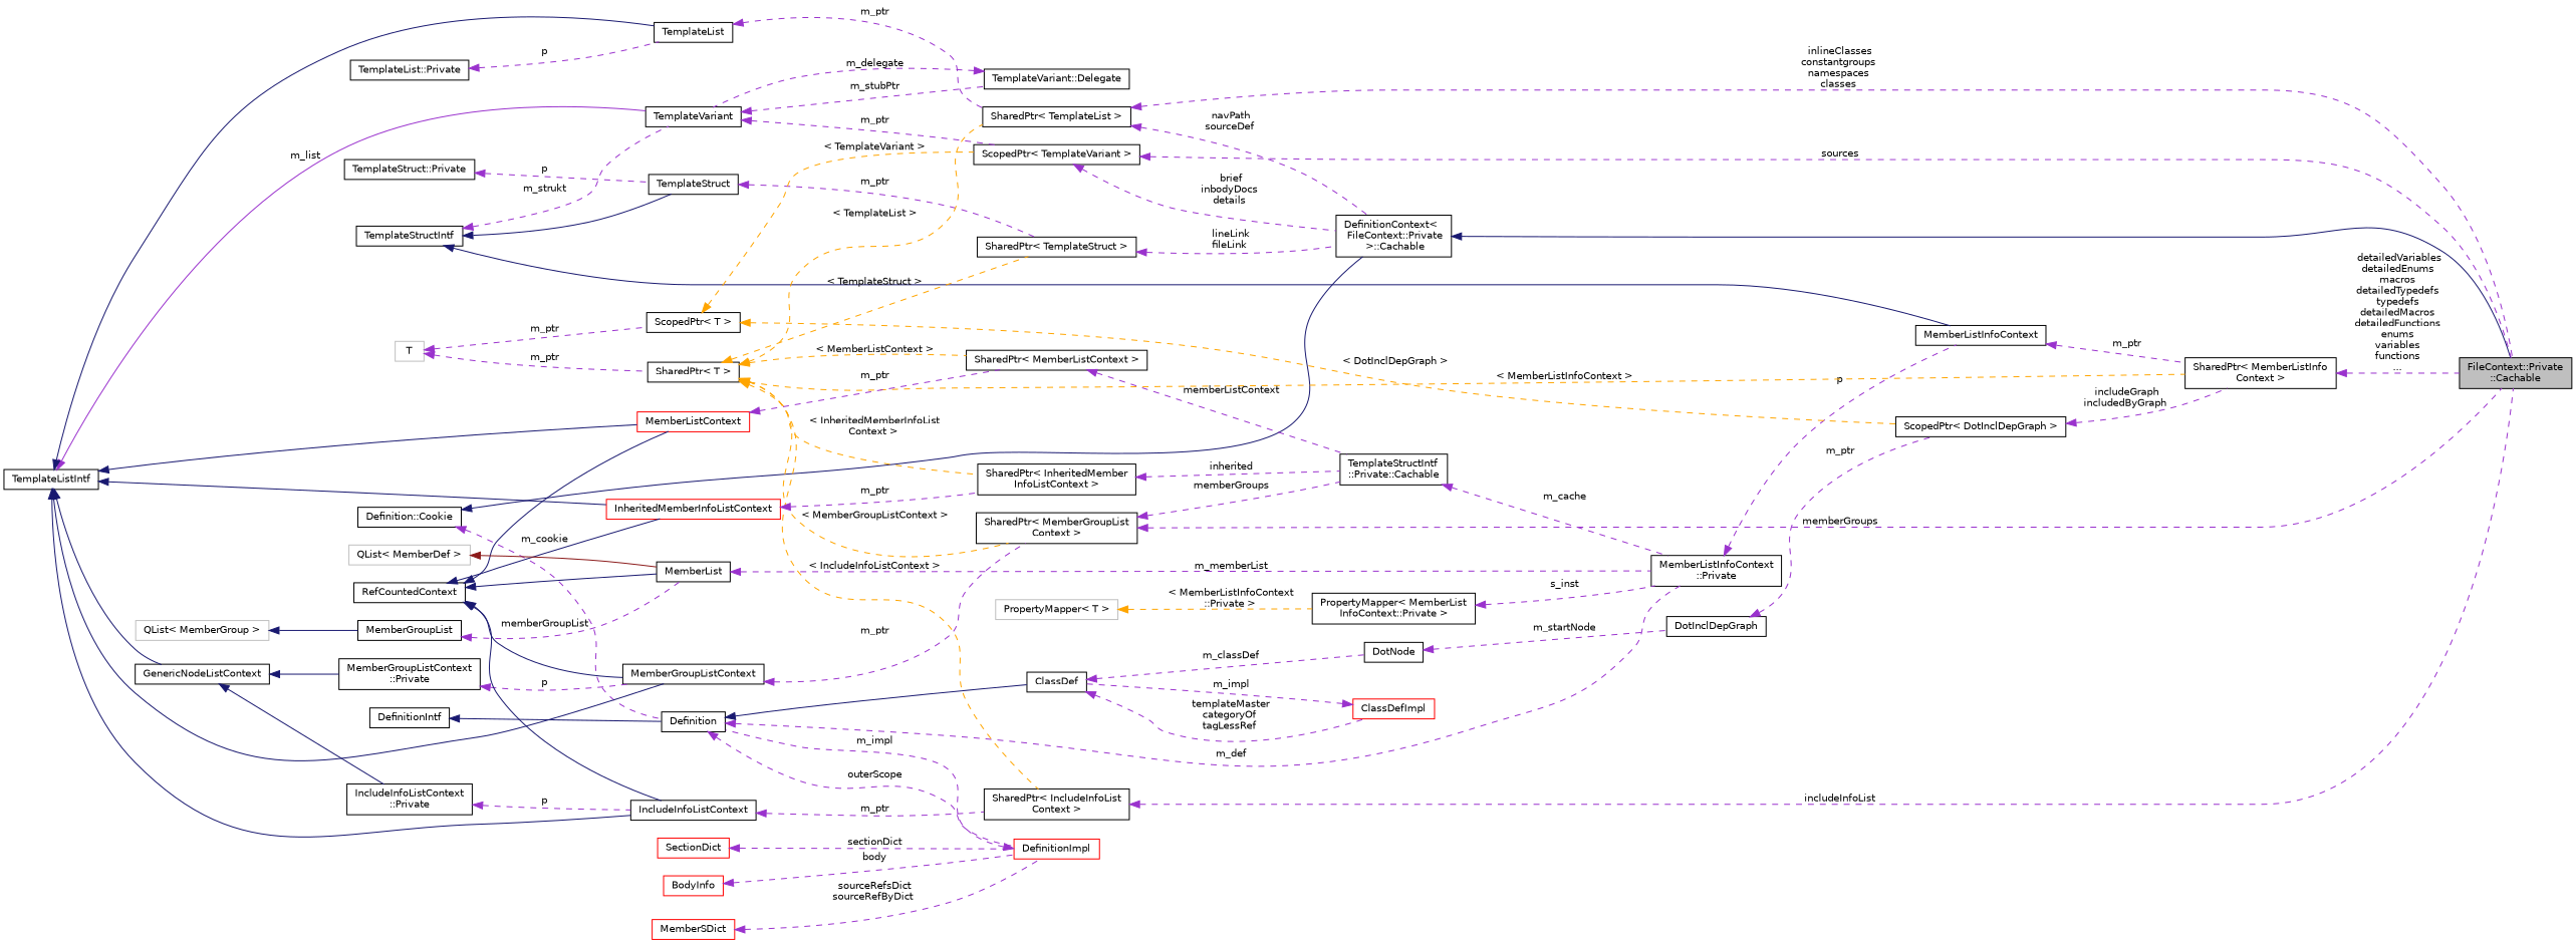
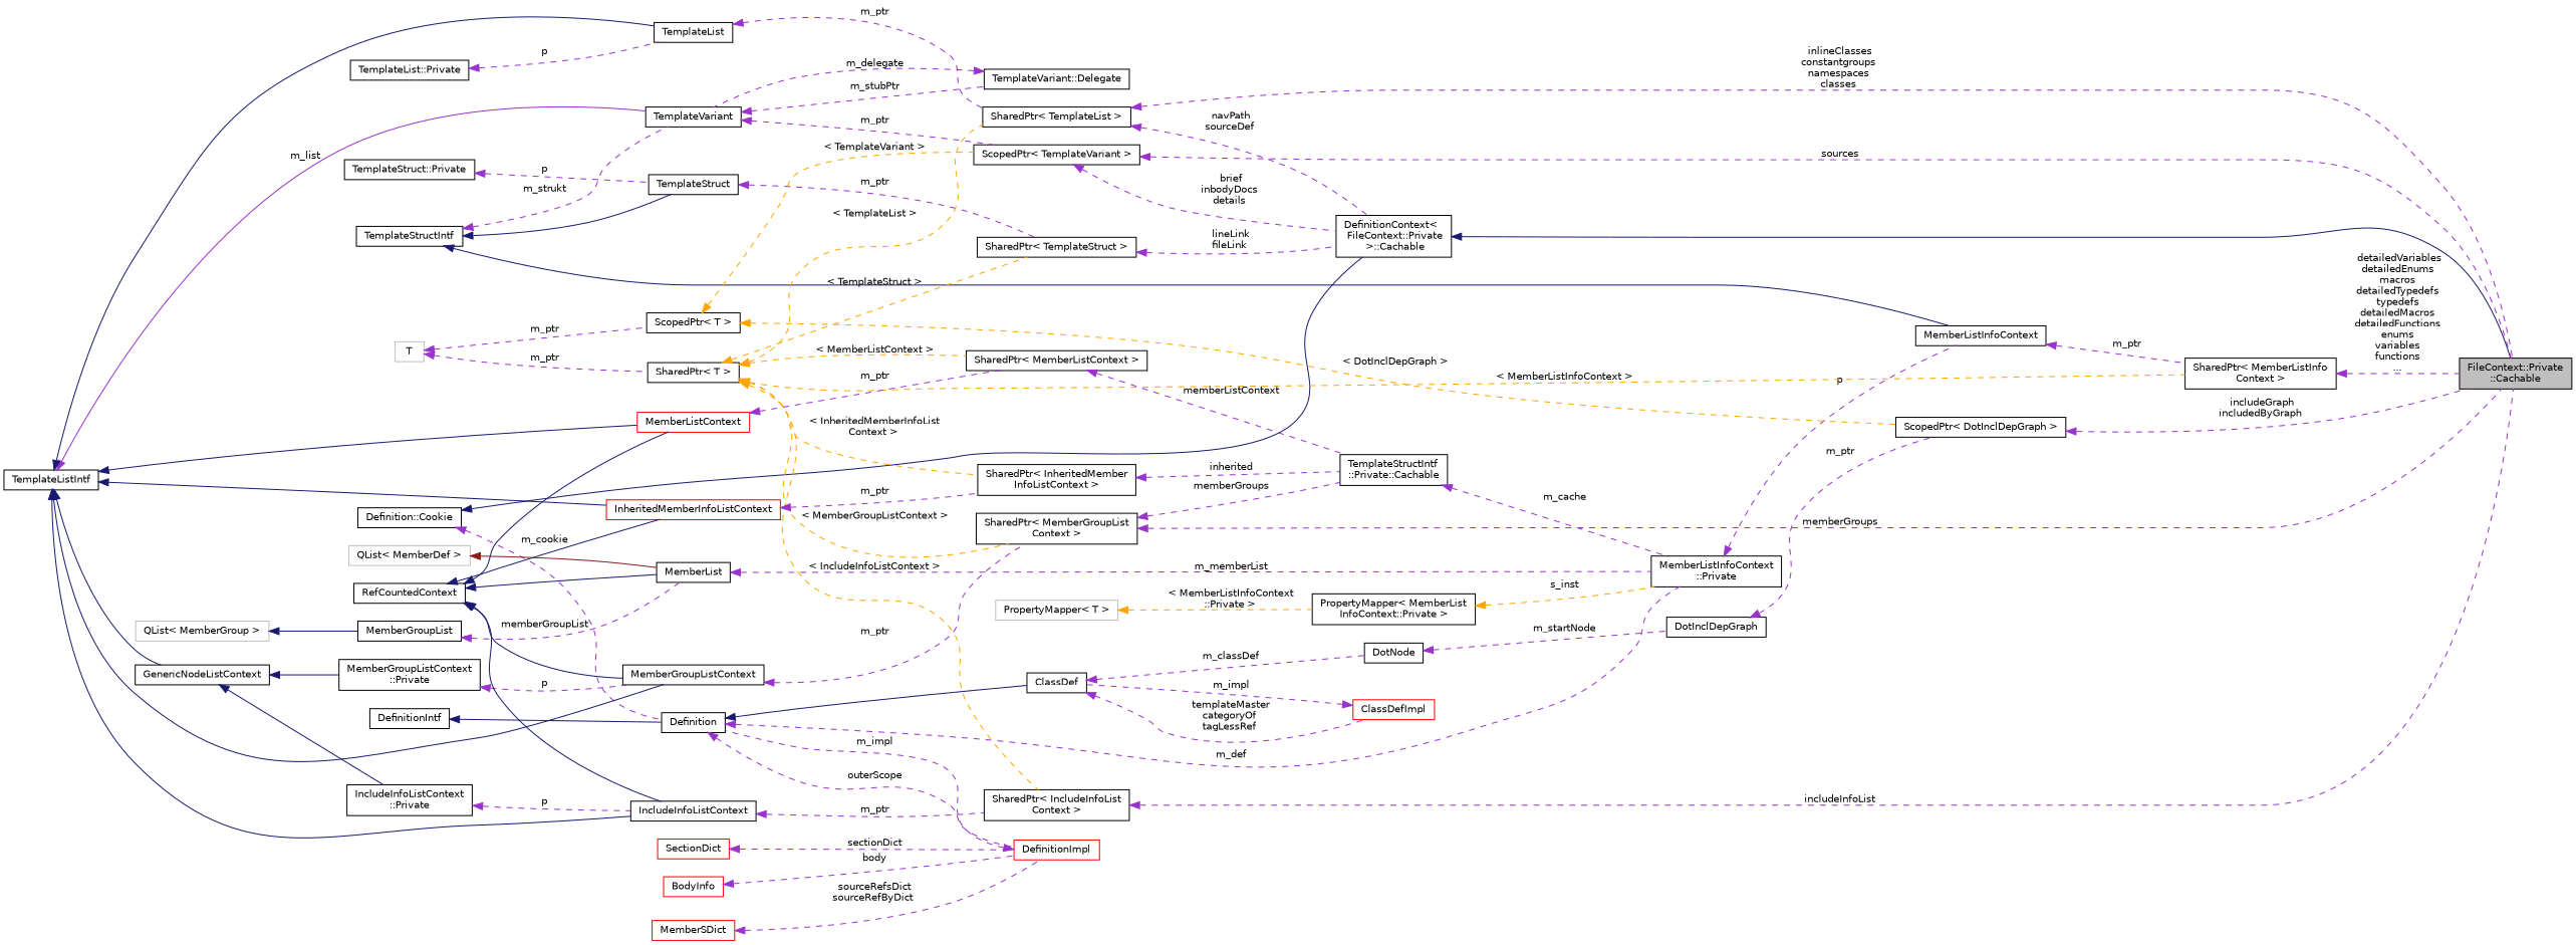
  digraph {
    rankdir=LR
    node [color=black fillcolor=white fontname=Helvetica fontsize=10 shape=record style=filled]
    edge [color=darkorchid3 dir=back fontname=Helvetica fontsize=10 labelfontname=Helvetica labelfontsize=10 style=dashed]
    n1 [fillcolor=grey75 fontcolor=black height=0.2 label="FileContext::Private\l::Cachable" width=0.4]
    n2 [height=0.2 label="DefinitionContext\<\l FileContext::Private\l \>::Cachable" width=0.4]
    n3 [height=0.2 label="Definition::Cookie" width=0.4]
    n4 [height=0.2 label=Definition width=0.4]
    n5 [height=0.2 label="MemberListInfoContext\l::Private" width=0.4]
    n6 [color=red height=0.2 label=DefinitionImpl width=0.4]
    n7 [height=0.2 label=ClassDef width=0.4]
    n8 [height=0.2 label="SharedPtr\< TemplateStruct \>" width=0.4]
    n9 [height=0.2 label=TemplateStruct width=0.4]
    n10 [height=0.2 label=TemplateStructIntf width=0.4]
    n11 [height=0.2 label=TemplateVariant width=0.4]
    n12 [height=0.2 label=MemberListInfoContext width=0.4]
    n13 [height=0.2 label="ScopedPtr\< TemplateVariant \>" width=0.4]
    n14 [height=0.2 label="TemplateVariant::Delegate" width=0.4]
    n15 [height=0.2 label="SharedPtr\< MemberListInfo\lContext \>" width=0.4]
    n16 [height=0.2 label="TemplateStruct::Private" width=0.4]
    n17 [height=0.2 label="SharedPtr\< T \>" width=0.4]
    n18 [height=0.2 label="SharedPtr\< TemplateList \>" width=0.4]
    n19 [height=0.2 label="SharedPtr\< MemberGroupList\lContext \>" width=0.4]
    n20 [height=0.2 label="SharedPtr\< InheritedMember\lInfoListContext \>" width=0.4]
    n21 [height=0.2 label="SharedPtr\< MemberListContext \>" width=0.4]
    n22 [height=0.2 label="SharedPtr\< IncludeInfoList\lContext \>" width=0.4]
    n23 [height=0.2 label="TemplateStructIntf\l::Private::Cachable" width=0.4]
    n24 [color=grey75 height=0.2 label=T width=0.4]
    n25 [height=0.2 label="ScopedPtr\< T \>" width=0.4]
    n26 [height=0.2 label="ScopedPtr\< DotInclDepGraph \>" width=0.4]
    n27 [height=0.2 label=TemplateList width=0.4]
    n28 [height=0.2 label=TemplateListIntf width=0.4]
    n29 [height=0.2 label=MemberGroupListContext width=0.4]
    n30 [height=0.2 label=GenericNodeListContext width=0.4]
    n31 [color=red height=0.2 label=InheritedMemberInfoListContext width=0.4]
    n32 [color=red height=0.2 label=MemberListContext width=0.4]
    n33 [height=0.2 label=IncludeInfoListContext width=0.4]
    n34 [height=0.2 label="MemberGroupListContext\l::Private" width=0.4]
    n35 [height=0.2 label="IncludeInfoListContext\l::Private" width=0.4]
    n36 [height=0.2 label="TemplateList::Private" width=0.4]
    n37 [height=0.2 label=RefCountedContext width=0.4]
    n38 [height=0.2 label=MemberList width=0.4]
    n39 [color=grey75 height=0.2 label="QList\< MemberDef \>" width=0.4]
    n40 [height=0.2 label=MemberGroupList width=0.4]
    n41 [color=grey75 height=0.2 label="QList\< MemberGroup \>" width=0.4]
    n42 [height=0.2 label=DotNode width=0.4]
    n43 [color=red height=0.2 label=ClassDefImpl width=0.4]
    n44 [height=0.2 label=DefinitionIntf width=0.4]
    n45 [color=red height=0.2 label=SectionDict width=0.4]
    n46 [color=red height=0.2 label=BodyInfo width=0.4]
    n47 [color=red height=0.2 label=MemberSDict width=0.4]
    n48 [height=0.2 label="PropertyMapper\< MemberList\lInfoContext::Private \>" width=0.4]
    n49 [color=grey75 height=0.2 label="PropertyMapper\< T \>" width=0.4]
    n50 [height=0.2 label=DotInclDepGraph width=0.4]
    n2 -> n1 [color=midnightblue style=solid]
    n3 -> n2 [color=midnightblue style=solid]
    n3 -> n4 [label=" m_cookie"]
    n4 -> n5 [label=" m_def"]
    n4 -> n6 [label=" outerScope"]
    n4 -> n7 [color=midnightblue style=solid]
    n5 -> n12 [label=" p"]
    n6 -> n4 [label=" m_impl"]
    n7 -> n42 [label=" m_classDef"]
    n7 -> n43 [label=" templateMaster\ncategoryOf\ntagLessRef"]
    n8 -> n2 [label=" lineLink\nfileLink"]
    n9 -> n8 [label=" m_ptr"]
    n10 -> n9 [color=midnightblue style=solid]
    n10 -> n11 [label=" m_strukt"]
    n10 -> n12 [color=midnightblue style=solid]
    n11 -> n13 [label=" m_ptr"]
    n11 -> n14 [label=" m_stubPtr"]
    n12 -> n15 [label=" m_ptr"]
    n13 -> n1 [label=" sources"]
    n13 -> n2 [label=" brief\ninbodyDocs\ndetails"]
    n14 -> n11 [label=" m_delegate"]
    n15 -> n1 [label=" detailedVariables\ndetailedEnums\nmacros\ndetailedTypedefs\ntypedefs\ndetailedMacros\ndetailedFunctions\nenums\nvariables\nfunctions\n..."]
    n16 -> n9 [label=" p"]
    n17 -> n8 [color=orange label=" \< TemplateStruct \>"]
    n17 -> n15 [color=orange label=" \< MemberListInfoContext \>"]
    n17 -> n18 [color=orange label=" \< TemplateList \>"]
    n17 -> n19 [color=orange label=" \< MemberGroupListContext \>"]
    n17 -> n20 [color=orange label=" \< InheritedMemberInfoList\lContext \>"]
    n17 -> n21 [color=orange label=" \< MemberListContext \>"]
    n17 -> n22 [color=orange label=" \< IncludeInfoListContext \>"]
    n18 -> n1 [label=" inlineClasses\nconstantgroups\nnamespaces\nclasses"]
    n18 -> n2 [label=" navPath\nsourceDef"]
    n19 -> n1 [label=" memberGroups"]
    n19 -> n23 [label=" memberGroups"]
    n20 -> n23 [label=" inherited"]
    n21 -> n23 [label=" memberListContext"]
    n22 -> n1 [label=" includeInfoList"]
    n23 -> n5 [label=" m_cache"]
    n24 -> n17 [label=" m_ptr"]
    n24 -> n25 [label=" m_ptr"]
    n25 -> n13 [color=orange label=" \< TemplateVariant \>"]
    n25 -> n26 [color=orange label=" \< DotInclDepGraph \>"]
-   n26 -> n15 [label=" includeGraph\nincludedByGraph"]
+   n26 -> n1 [label=" includeGraph\nincludedByGraph"]
    n27 -> n18 [label=" m_ptr"]
    n28 -> n11 [label=" m_list" style=solid]
    n28 -> n27 [color=midnightblue style=solid]
    n28 -> n29 [color=midnightblue style=solid]
    n28 -> n30 [color=midnightblue style=solid]
    n28 -> n31 [color=midnightblue style=solid]
    n28 -> n32 [color=midnightblue style=solid]
    n28 -> n33 [color=midnightblue style=solid]
    n29 -> n19 [label=" m_ptr"]
    n30 -> n34 [color=midnightblue style=solid]
    n30 -> n35 [color=midnightblue style=solid]
    n31 -> n20 [label=" m_ptr"]
    n32 -> n21 [label=" m_ptr"]
    n33 -> n22 [label=" m_ptr"]
    n34 -> n29 [label=" p"]
    n35 -> n33 [label=" p"]
    n36 -> n27 [label=" p"]
    n37 -> n29 [color=midnightblue style=solid]
    n37 -> n31 [color=midnightblue style=solid]
    n37 -> n32 [color=midnightblue style=solid]
    n37 -> n33 [color=midnightblue style=solid]
    n37 -> n38 [color=midnightblue style=solid]
    n38 -> n5 [label=" m_memberList"]
    n39 -> n38 [color=firebrick4 style=solid]
    n40 -> n38 [label=" memberGroupList"]
    n41 -> n40 [color=midnightblue style=solid]
    n42 -> n50 [label=" m_startNode"]
    n43 -> n7 [label=" m_impl"]
    n44 -> n4 [color=midnightblue style=solid]
    n45 -> n6 [label=" sectionDict"]
    n46 -> n6 [label=" body"]
    n47 -> n6 [label=" sourceRefsDict\nsourceRefByDict"]
-   n48 -> n5 [label=" s_inst"]
+   n48 -> n5 [color=orange label=" s_inst"]
    n49 -> n48 [color=orange label=" \< MemberListInfoContext\l::Private \>"]
    n50 -> n26 [label=" m_ptr"]
  }
